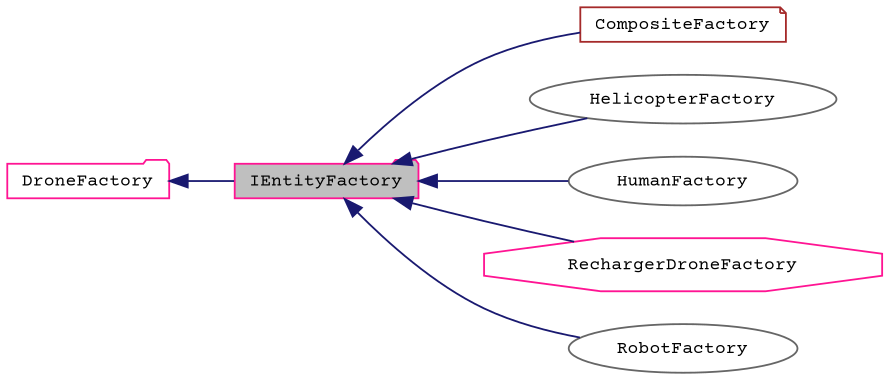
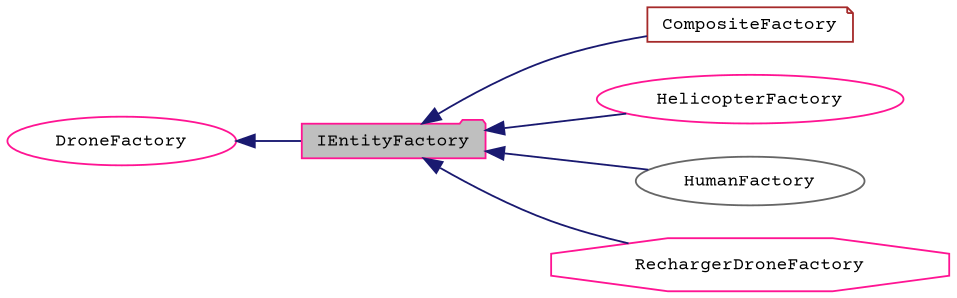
  digraph {
    fontname="Courier Prime"
    rankdir=LR
    node [color=deeppink fillcolor=white fontname="Courier Prime" fontsize=10 shape=ellipse style=filled]
    edge [color=midnightblue dir=back fontname="Courier Prime" fontsize=10 labelfontname=Helvetica labelfontsize=10 style=solid]
    n1 [fillcolor=grey75 fontcolor=black height=0.2 label=IEntityFactory shape=folder width=0.4]
    n2 [color=brown height=0.2 label=CompositeFactory shape=note width=0.4]
-   n3 [color=gray40 height=0.2 label=HelicopterFactory width=0.4]
+   n3 [height=0.2 label=HelicopterFactory width=0.4]
    n4 [color=gray40 height=0.2 label=HumanFactory width=0.4]
    n5 [height=0.2 label=RechargerDroneFactory shape=octagon width=0.4]
-   n6 [color=gray40 height=0.2 label=RobotFactory width=0.4]
-   n7 [height=0.2 label=DroneFactory shape=folder width=0.4]
+   n7 [height=0.2 label=DroneFactory width=0.4]
    n1 -> n2
    n1 -> n3
    n1 -> n4
    n1 -> n5
-   n1 -> n6
    n7 -> n1
  }
